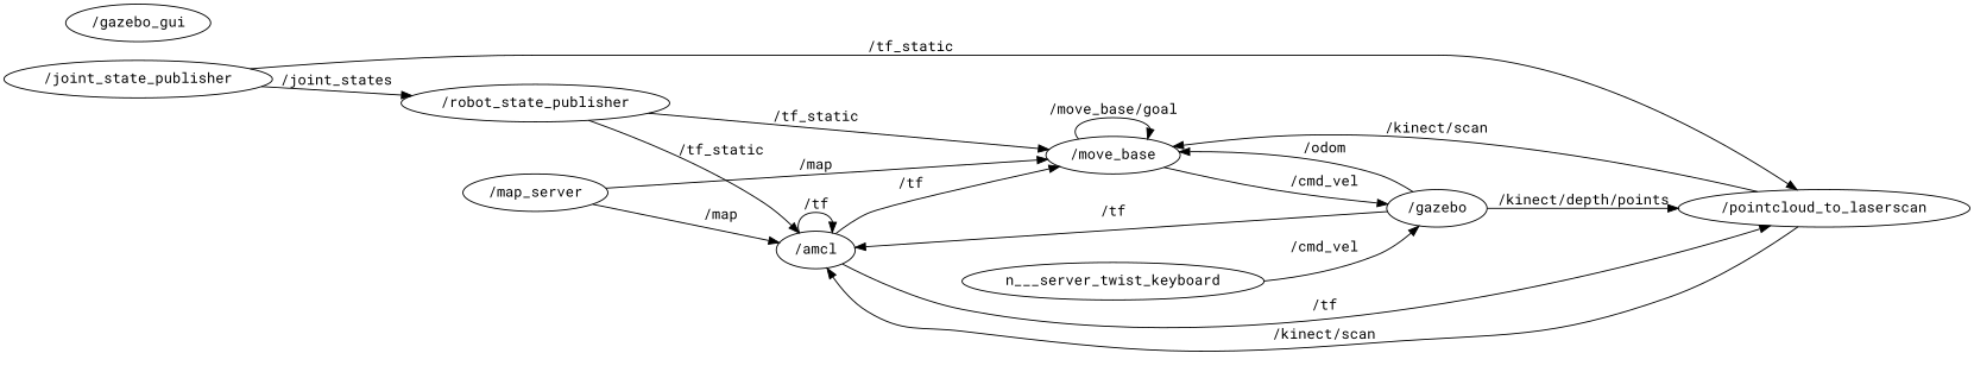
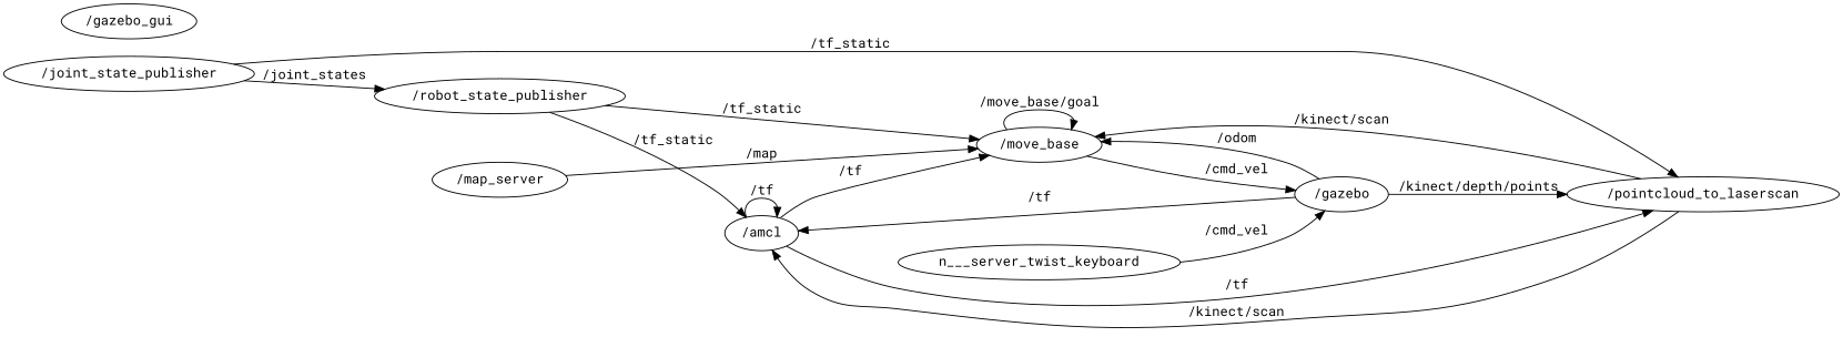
  digraph {
    compound=True
    fontname="Roboto Mono"
    rank=same
    rankdir=LR
    ranksep=0.2
    node [fontname="Roboto Mono" shape=ellipse]
    edge [fontname="Roboto Mono" penwidth=1]
    n1 [height=0.5 label="/amcl" width=0.84854]
    n2 [height=0.5 label="/move_base" width=1.4804]
    n3 [height=0.5 label="/pointcloud_to_laserscan" width=2.7442]
    n4 [height=0.5 label="/gazebo" width=1.0652]
    n5 [height=0.5 label="/robot_state_publisher" width=2.4734]
    n6 [height=0.5 label="/map_server" width=1.5165]
    n7 [height=0.5 label="/gazebo_gui" width=1.4985]
    n8 [height=0.5 label="/joint_state_publisher" width=2.4192]
    n9 [height=0.5 label=n___server_twist_keyboard width=3.015 shape=""]
    n1 -> n1 [label="/tf"]
    n1 -> n2 [label="/tf"]
    n1 -> n3 [label="/tf"]
    n2 -> n2 [label="/move_base/goal"]
    n2 -> n4 [label="/cmd_vel"]
    n3 -> n1 [label="/kinect/scan"]
    n3 -> n2 [label="/kinect/scan"]
    n4 -> n1 [label="/tf"]
    n4 -> n2 [label="/odom"]
    n4 -> n3 [label="/kinect/depth/points"]
    n5 -> n1 [label="/tf_static"]
    n5 -> n2 [label="/tf_static"]
-   n6 -> n1 [label="/map"]
    n6 -> n2 [label="/map"]
    n8 -> n3 [label="/tf_static"]
    n8 -> n5 [label="/joint_states"]
    n9 -> n4 [label="/cmd_vel"]
  }
